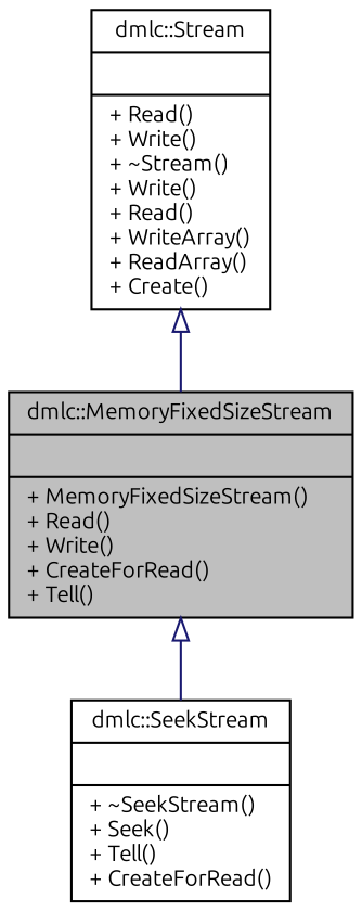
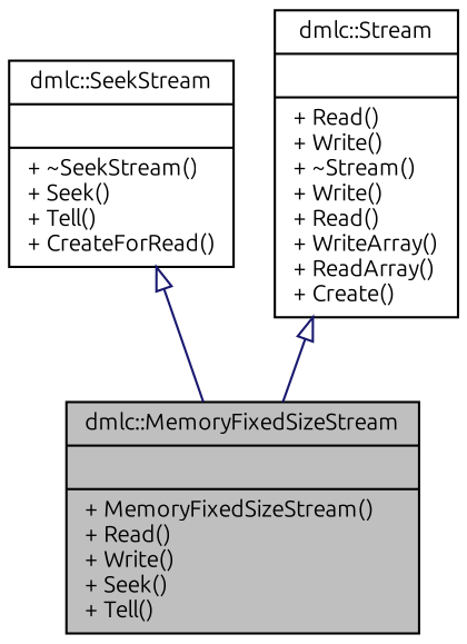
  digraph {
    fontname=Ubuntu
    node [color=black fillcolor=white fontname=Ubuntu fontsize=10 shape=record style=filled]
    edge [arrowtail=onormal color=midnightblue dir=back fontname=Ubuntu fontsize=10 labelfontname=Helvetica labelfontsize=10 style=solid]
-   n1 [fillcolor=grey75 fontcolor=black height=0.2 label="{dmlc::MemoryFixedSizeStream\n||+ MemoryFixedSizeStream()\l+ Read()\l+ Write()\l+ CreateForRead()\l+ Tell()\l}" width=0.4]
+   n1 [fillcolor=grey75 fontcolor=black height=0.2 label="{dmlc::MemoryFixedSizeStream\n||+ MemoryFixedSizeStream()\l+ Read()\l+ Write()\l+ Seek()\l+ Tell()\l}" width=0.4]
    n2 [height=0.2 label="{dmlc::SeekStream\n||+ ~SeekStream()\l+ Seek()\l+ Tell()\l+ CreateForRead()\l}" width=0.4]
    n3 [height=0.2 label="{dmlc::Stream\n||+ Read()\l+ Write()\l+ ~Stream()\l+ Write()\l+ Read()\l+ WriteArray()\l+ ReadArray()\l+ Create()\l}" width=0.4]
-   n1 -> n2
+   n2 -> n1
    n3 -> n1
  }
